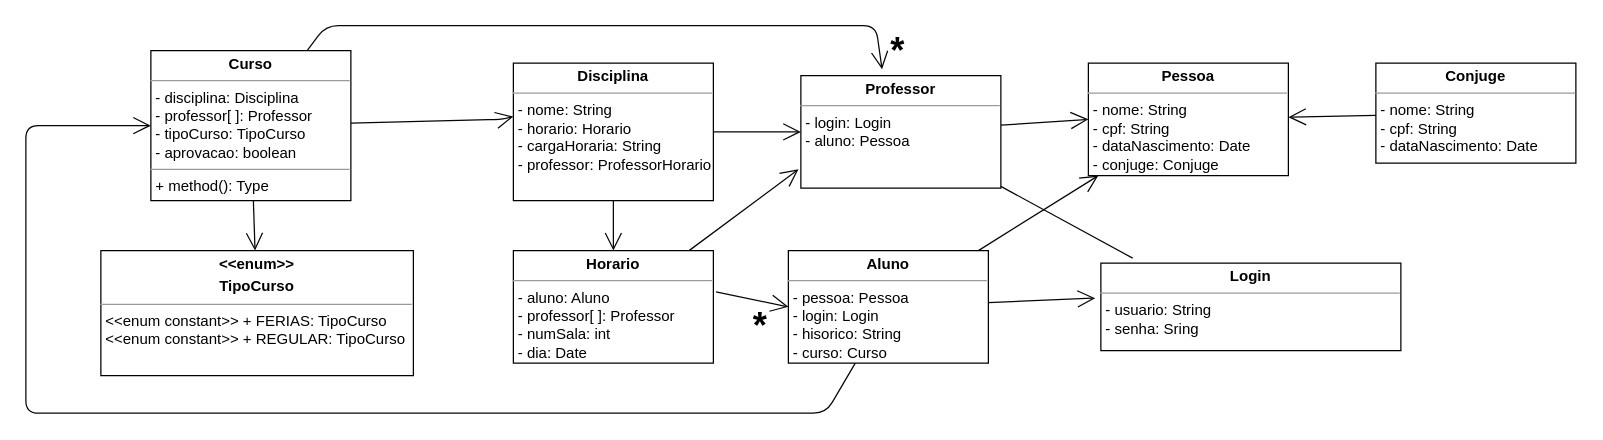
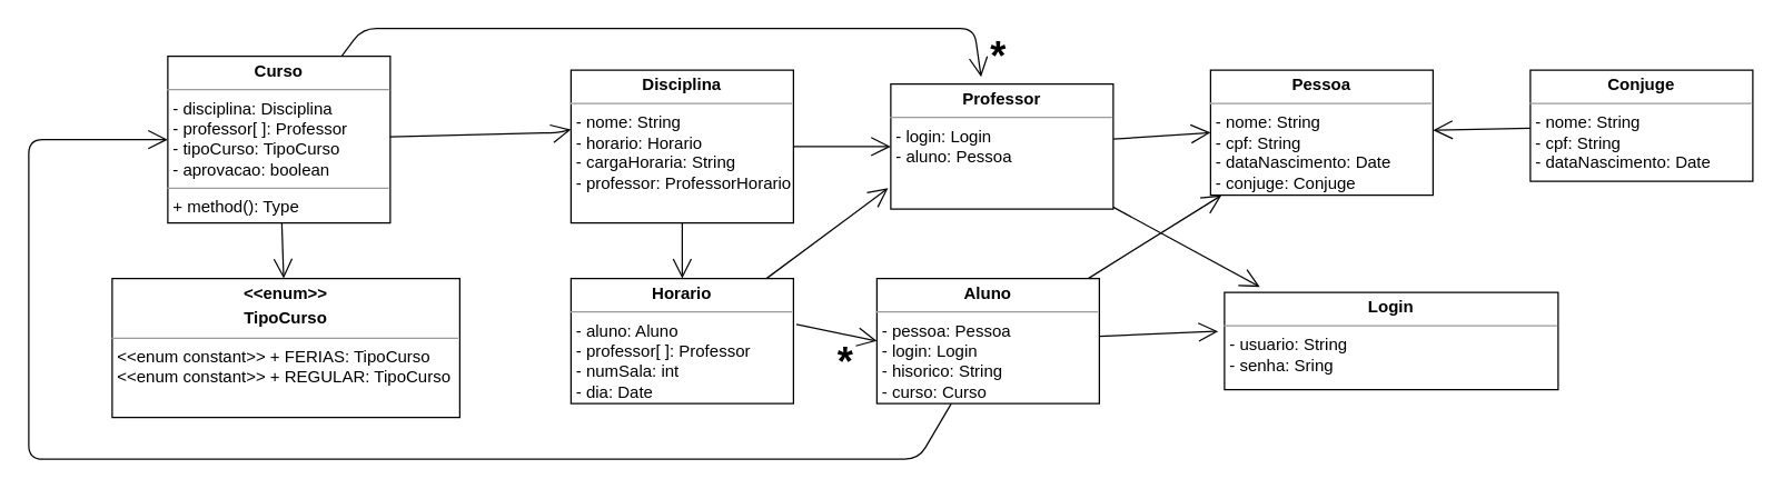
  <mxCell id="0" />
  <mxCell id="1" parent="0" />
  <mxCell id="2" value="&lt;p style=&quot;margin: 0px ; margin-top: 4px ; text-align: center&quot;&gt;&lt;b&gt;Pessoa&lt;/b&gt;&lt;/p&gt;&lt;hr size=&quot;1&quot;&gt;&lt;p style=&quot;margin: 0px ; margin-left: 4px&quot;&gt;- nome: String&lt;/p&gt;&lt;p style=&quot;margin: 0px ; margin-left: 4px&quot;&gt;- cpf: String&lt;/p&gt;&lt;p style=&quot;margin: 0px ; margin-left: 4px&quot;&gt;- dataNascimento: Date&lt;/p&gt;&lt;p style=&quot;margin: 0px ; margin-left: 4px&quot;&gt;- conjuge: Conjuge&lt;/p&gt;&lt;br&gt;" style="verticalAlign=top;align=left;overflow=fill;fontSize=12;fontFamily=Helvetica;html=1;" vertex="1" parent="1"><mxGeometry x="870" y="50" width="160" height="90" as="geometry" /></mxCell>
  <mxCell id="3" style="edgeStyle=none;orthogonalLoop=1;jettySize=auto;html=1;entryX=0;entryY=0.5;entryDx=0;entryDy=0;endArrow=open;endFill=1;endSize=12;strokeColor=#050505;fillColor=#121212;" edge="1" parent="1" source="5" target="2"><mxGeometry relative="1" as="geometry" /></mxCell>
- <mxCell id="4" style="edgeStyle=none;orthogonalLoop=1;jettySize=auto;html=1;entryX=0.106;entryY=-0.057;entryDx=0;entryDy=0;entryPerimeter=0;endArrow=none;endFill=1;endSize=12;strokeColor=#050505;fillColor=#121212;fontSize=29;" edge="1" parent="1" source="5" target="16"><mxGeometry relative="1" as="geometry" /></mxCell>
+ <mxCell id="4" style="edgeStyle=none;orthogonalLoop=1;jettySize=auto;html=1;entryX=0.106;entryY=-0.057;entryDx=0;entryDy=0;entryPerimeter=0;endArrow=open;endFill=1;endSize=12;strokeColor=#050505;fillColor=#121212;fontSize=29;" edge="1" parent="1" source="5" target="16"><mxGeometry relative="1" as="geometry" /></mxCell>
  <mxCell id="5" value="&lt;p style=&quot;margin: 0px ; margin-top: 4px ; text-align: center&quot;&gt;&lt;b&gt;Professor&lt;/b&gt;&lt;/p&gt;&lt;hr size=&quot;1&quot;&gt;&lt;p style=&quot;margin: 0px ; margin-left: 4px&quot;&gt;- login: Login&lt;/p&gt;&lt;p style=&quot;margin: 0px ; margin-left: 4px&quot;&gt;- aluno: Pessoa&lt;/p&gt;&lt;br&gt;" style="verticalAlign=top;align=left;overflow=fill;fontSize=12;fontFamily=Helvetica;html=1;" vertex="1" parent="1"><mxGeometry x="640" y="60" width="160" height="90" as="geometry" /></mxCell>
  <mxCell id="6" style="edgeStyle=none;orthogonalLoop=1;jettySize=auto;html=1;entryX=0.5;entryY=0;entryDx=0;entryDy=0;endArrow=open;endFill=1;endSize=12;strokeColor=#050505;fillColor=#121212;" edge="1" parent="1" source="8" target="11"><mxGeometry relative="1" as="geometry" /></mxCell>
  <mxCell id="7" style="edgeStyle=none;orthogonalLoop=1;jettySize=auto;html=1;entryX=0;entryY=0.5;entryDx=0;entryDy=0;endArrow=open;endFill=1;endSize=12;strokeColor=#050505;fillColor=#121212;" edge="1" parent="1" source="8" target="5"><mxGeometry relative="1" as="geometry" /></mxCell>
  <mxCell id="8" value="&lt;p style=&quot;margin: 0px ; margin-top: 4px ; text-align: center&quot;&gt;&lt;b&gt;Disciplina&lt;/b&gt;&lt;/p&gt;&lt;hr size=&quot;1&quot;&gt;&lt;p style=&quot;margin: 0px ; margin-left: 4px&quot;&gt;- nome: String&lt;/p&gt;&lt;p style=&quot;margin: 0px ; margin-left: 4px&quot;&gt;- horario: Horario&lt;/p&gt;&lt;p style=&quot;margin: 0px ; margin-left: 4px&quot;&gt;- cargaHoraria: String&lt;/p&gt;&lt;p style=&quot;margin: 0px ; margin-left: 4px&quot;&gt;- professor: Professor&lt;span&gt;Horario&lt;/span&gt;&lt;/p&gt;&lt;p&gt;&lt;br&gt;&lt;/p&gt;" style="verticalAlign=top;align=left;overflow=fill;fontSize=12;fontFamily=Helvetica;html=1;" vertex="1" parent="1"><mxGeometry x="410" y="50" width="160" height="110" as="geometry" /></mxCell>
  <mxCell id="9" style="edgeStyle=none;orthogonalLoop=1;jettySize=auto;html=1;entryX=0;entryY=0.5;entryDx=0;entryDy=0;endArrow=open;endFill=1;endSize=12;strokeColor=#050505;fillColor=#121212;exitX=1.013;exitY=0.367;exitDx=0;exitDy=0;exitPerimeter=0;" edge="1" parent="1" source="11" target="15"><mxGeometry relative="1" as="geometry" /></mxCell>
  <mxCell id="10" style="edgeStyle=none;orthogonalLoop=1;jettySize=auto;html=1;entryX=-0.012;entryY=0.833;entryDx=0;entryDy=0;entryPerimeter=0;endArrow=open;endFill=1;endSize=12;strokeColor=#050505;fillColor=#121212;fontSize=29;" edge="1" parent="1" source="11" target="5"><mxGeometry relative="1" as="geometry" /></mxCell>
  <mxCell id="11" value="&lt;p style=&quot;margin: 0px ; margin-top: 4px ; text-align: center&quot;&gt;&lt;b&gt;Horario&lt;/b&gt;&lt;/p&gt;&lt;hr size=&quot;1&quot;&gt;&lt;p style=&quot;margin: 0px ; margin-left: 4px&quot;&gt;- aluno: Aluno&lt;/p&gt;&lt;p style=&quot;margin: 0px ; margin-left: 4px&quot;&gt;- professor[ ]: Professor&lt;/p&gt;&lt;p style=&quot;margin: 0px ; margin-left: 4px&quot;&gt;- numSala: int&lt;/p&gt;&lt;p style=&quot;margin: 0px ; margin-left: 4px&quot;&gt;- dia: Date&lt;/p&gt;" style="verticalAlign=top;align=left;overflow=fill;fontSize=12;fontFamily=Helvetica;html=1;" vertex="1" parent="1"><mxGeometry x="410" y="200" width="160" height="90" as="geometry" /></mxCell>
  <mxCell id="12" style="edgeStyle=none;orthogonalLoop=1;jettySize=auto;html=1;endArrow=open;endFill=1;endSize=12;strokeColor=#050505;fillColor=#121212;" edge="1" parent="1" source="15" target="2"><mxGeometry relative="1" as="geometry" /></mxCell>
  <mxCell id="13" style="edgeStyle=none;orthogonalLoop=1;jettySize=auto;html=1;entryX=-0.019;entryY=0.4;entryDx=0;entryDy=0;entryPerimeter=0;endArrow=open;endFill=1;endSize=12;strokeColor=#050505;fillColor=#121212;" edge="1" parent="1" source="15" target="16"><mxGeometry relative="1" as="geometry" /></mxCell>
  <mxCell id="14" style="edgeStyle=none;orthogonalLoop=1;jettySize=auto;html=1;entryX=0;entryY=0.5;entryDx=0;entryDy=0;endArrow=open;endFill=1;endSize=12;strokeColor=#050505;fillColor=#121212;" edge="1" parent="1" source="15" target="21"><mxGeometry relative="1" as="geometry"><Array as="points"><mxPoint x="660" y="330" /><mxPoint x="20" y="330" /><mxPoint x="20" y="100" /></Array></mxGeometry></mxCell>
  <mxCell id="15" value="&lt;p style=&quot;margin: 0px ; margin-top: 4px ; text-align: center&quot;&gt;&lt;b&gt;Aluno&lt;/b&gt;&lt;/p&gt;&lt;hr size=&quot;1&quot;&gt;&lt;p style=&quot;margin: 0px ; margin-left: 4px&quot;&gt;- pessoa: Pessoa&lt;/p&gt;&lt;p style=&quot;margin: 0px ; margin-left: 4px&quot;&gt;- login: Login&lt;br&gt;&lt;/p&gt;&lt;p style=&quot;margin: 0px ; margin-left: 4px&quot;&gt;- hisorico: String&lt;/p&gt;&lt;p style=&quot;margin: 0px ; margin-left: 4px&quot;&gt;- curso: Curso&lt;/p&gt;&lt;p style=&quot;margin: 0px ; margin-left: 4px&quot;&gt;&lt;br&gt;&lt;/p&gt;" style="verticalAlign=top;align=left;overflow=fill;fontSize=12;fontFamily=Helvetica;html=1;" vertex="1" parent="1"><mxGeometry x="630" y="200" width="160" height="90" as="geometry" /></mxCell>
  <mxCell id="16" value="&lt;p style=&quot;margin: 0px ; margin-top: 4px ; text-align: center&quot;&gt;&lt;b&gt;Login&lt;/b&gt;&lt;/p&gt;&lt;hr size=&quot;1&quot;&gt;&lt;p style=&quot;margin: 0px ; margin-left: 4px&quot;&gt;- usuario: String&lt;/p&gt;&lt;p style=&quot;margin: 0px ; margin-left: 4px&quot;&gt;- senha: Sring&lt;/p&gt;" style="verticalAlign=top;align=left;overflow=fill;fontSize=12;fontFamily=Helvetica;html=1;" vertex="1" parent="1"><mxGeometry x="880" y="210" width="240" height="70" as="geometry" /></mxCell>
  <mxCell id="17" value="&lt;p style=&quot;margin: 0px ; margin-top: 4px ; text-align: center&quot;&gt;&lt;b&gt;&amp;lt;&amp;lt;enum&amp;gt;&amp;gt;&lt;/b&gt;&lt;/p&gt;&lt;p style=&quot;margin: 0px ; margin-top: 4px ; text-align: center&quot;&gt;&lt;b&gt;TipoCurso&lt;/b&gt;&lt;/p&gt;&lt;hr size=&quot;1&quot;&gt;&lt;p style=&quot;margin: 0px ; margin-left: 4px&quot;&gt;&amp;lt;&amp;lt;enum constant&amp;gt;&amp;gt; + FERIAS: TipoCurso&lt;/p&gt;&lt;p style=&quot;margin: 0px ; margin-left: 4px&quot;&gt;&amp;lt;&amp;lt;enum constant&amp;gt;&amp;gt; + REGULAR: TipoCurso&lt;/p&gt;&lt;p style=&quot;margin: 0px ; margin-left: 4px&quot;&gt;&lt;br&gt;&lt;/p&gt;&lt;p style=&quot;margin: 0px ; margin-left: 4px&quot;&gt;&lt;br&gt;&lt;/p&gt;&lt;p style=&quot;margin: 0px ; margin-left: 4px&quot;&gt;&lt;br&gt;&lt;/p&gt;" style="verticalAlign=top;align=left;overflow=fill;fontSize=12;fontFamily=Helvetica;html=1;" vertex="1" parent="1"><mxGeometry x="80" y="200" width="250" height="100" as="geometry" /></mxCell>
  <mxCell id="18" style="edgeStyle=none;orthogonalLoop=1;jettySize=auto;html=1;endArrow=open;endFill=1;endSize=12;strokeColor=#050505;fillColor=#121212;" edge="1" parent="1" source="21" target="17"><mxGeometry relative="1" as="geometry" /></mxCell>
  <mxCell id="19" style="edgeStyle=none;orthogonalLoop=1;jettySize=auto;html=1;entryX=0.406;entryY=-0.056;entryDx=0;entryDy=0;entryPerimeter=0;endArrow=open;endFill=1;endSize=12;strokeColor=#050505;fillColor=#121212;" edge="1" parent="1" source="21" target="5"><mxGeometry relative="1" as="geometry"><Array as="points"><mxPoint x="260" y="20" /><mxPoint x="700" y="20" /></Array></mxGeometry></mxCell>
  <mxCell id="20" style="edgeStyle=none;orthogonalLoop=1;jettySize=auto;html=1;entryX=0;entryY=0.389;entryDx=0;entryDy=0;entryPerimeter=0;endArrow=open;endFill=1;endSize=12;strokeColor=#050505;fillColor=#121212;fontSize=29;" edge="1" parent="1" source="21" target="8"><mxGeometry relative="1" as="geometry"><Array as="points"><mxPoint x="400" y="95" /></Array></mxGeometry></mxCell>
  <mxCell id="21" value="&lt;p style=&quot;margin: 0px ; margin-top: 4px ; text-align: center&quot;&gt;&lt;b&gt;Curso&lt;/b&gt;&lt;/p&gt;&lt;hr size=&quot;1&quot;&gt;&lt;p style=&quot;margin: 0px ; margin-left: 4px&quot;&gt;- disciplina: Disciplina&lt;/p&gt;&lt;p style=&quot;margin: 0px ; margin-left: 4px&quot;&gt;- professor[ ]: Professor&lt;/p&gt;&lt;p style=&quot;margin: 0px ; margin-left: 4px&quot;&gt;- tipoCurso: TipoCurso&lt;/p&gt;&lt;p style=&quot;margin: 0px ; margin-left: 4px&quot;&gt;- aprovacao: boolean&lt;/p&gt;&lt;hr size=&quot;1&quot;&gt;&lt;p style=&quot;margin: 0px ; margin-left: 4px&quot;&gt;+ method(): Type&lt;/p&gt;" style="verticalAlign=top;align=left;overflow=fill;fontSize=12;fontFamily=Helvetica;html=1;" vertex="1" parent="1"><mxGeometry x="120" width="160" height="120" as="geometry" y="40" /></mxCell>
  <mxCell id="22" value="*" style="text;html=1;resizable=0;points=[];autosize=1;align=left;verticalAlign=top;spacingTop=-4;fontSize=29;fontStyle=1" vertex="1" parent="1"><mxGeometry x="710" y="20" width="20" height="20" as="geometry" /></mxCell>
  <mxCell id="23" style="edgeStyle=none;orthogonalLoop=1;jettySize=auto;html=1;endArrow=open;endFill=1;endSize=12;strokeColor=#050505;fillColor=#121212;fontSize=29;" edge="1" parent="1" source="24" target="2"><mxGeometry relative="1" as="geometry" /></mxCell>
  <mxCell id="24" value="&lt;p style=&quot;margin: 0px ; margin-top: 4px ; text-align: center&quot;&gt;&lt;b&gt;Conjuge&lt;/b&gt;&lt;/p&gt;&lt;hr size=&quot;1&quot;&gt;&lt;p style=&quot;margin: 0px ; margin-left: 4px&quot;&gt;- nome: String&lt;/p&gt;&lt;p style=&quot;margin: 0px ; margin-left: 4px&quot;&gt;- cpf: String&lt;/p&gt;&lt;p style=&quot;margin: 0px ; margin-left: 4px&quot;&gt;- dataNascimento: Date&lt;/p&gt;&lt;br&gt;" style="verticalAlign=top;align=left;overflow=fill;fontSize=12;fontFamily=Helvetica;html=1;" vertex="1" parent="1"><mxGeometry x="1100" y="50" width="160" height="80" as="geometry" /></mxCell>
  <mxCell id="25" value="*" style="text;html=1;resizable=0;points=[];autosize=1;align=left;verticalAlign=top;spacingTop=-4;fontSize=29;fontStyle=1" vertex="1" parent="1"><mxGeometry x="600" y="240" width="20" height="20" as="geometry" /></mxCell>
